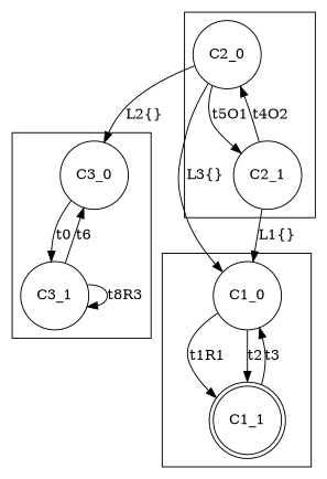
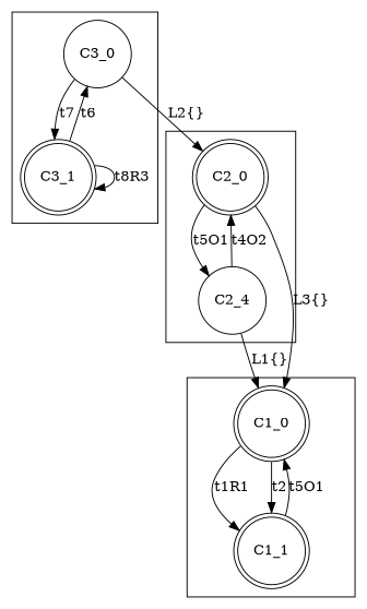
  digraph {
    compound=true
    node [shape=doublecircle]
-   C1_0 [shape=circle]
+   C1_0
    C1_1
-   C2_0 [shape=circle]
-   C2_1 [shape=circle]
+   C2_0
+   C2_1 [shape=circle label=C2_4]
    C3_0 [shape=circle]
-   C3_1 [shape=circle]
+   C3_1
    subgraph cluster_1 {
      C1_0
      C1_1
    }
    subgraph cluster_2 {
      C2_0
      C2_1
    }
    subgraph cluster_3 {
      C3_0
      C3_1
    }
    C1_0 -> C1_1 [label=t1R1]
    C1_0 -> C1_1 [label=t2]
-   C1_1 -> C1_0 [label=t3]
+   C1_1 -> C1_0 [label=t5O1]
    C2_0 -> C1_0 [label="L3{}"]
    C2_0 -> C2_1 [label=t5O1]
-   C2_0 -> C3_0 [label="L2{}"]
+   C3_0 -> C2_0 [label="L2{}"]
    C2_1 -> C1_0 [label="L1{}"]
    C2_1 -> C2_0 [label=t4O2]
-   C3_0 -> C3_1 [label=t0]
+   C3_0 -> C3_1 [label=t7]
    C3_1 -> C3_0 [label=t6]
    C3_1 -> C3_1 [label=t8R3]
  }
